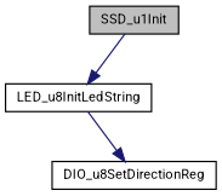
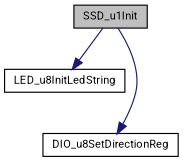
  digraph {
    fontname=Roboto
    rankdir=TB
    node [color=black fillcolor=white fontname=Roboto fontsize=10 shape=record style=filled]
    edge [color=midnightblue fontname=Roboto fontsize=10 labelfontname=Helvetica labelfontsize=10 style=solid]
    n1 [fillcolor=grey75 fontcolor=black height=0.2 label=SSD_u1Init width=0.4]
    n2 [height=0.2 label=LED_u8InitLedString width=0.4]
    n3 [height=0.2 label=DIO_u8SetDirectionReg width=0.4]
    n1 -> n2
-   n2 -> n3
+   n1 -> n3
  }
